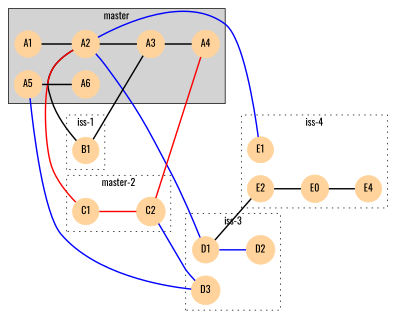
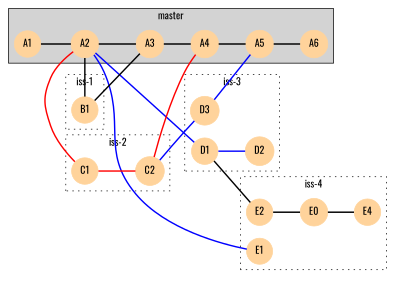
  digraph {
    fontname=Oswald
    rankdir=LR
    node [color=burlywood1 fontname=Oswald group=master shape=circle style=filled]
    edge [arrowhead=none fontname=Oswald penwidth=2 weight=5]
    A2 [height=0.5 width=0.5]
    A3 [height=0.5 width=0.5]
    A1 [height=0.5 width=0.5]
    A4 [height=0.5 width=0.5]
    A5 [height=0.5 width=0.5]
    A6 [height=0.5 width=0.5]
    B1 [group=iss1 height=0.5 width=0.5]
    C1 [group=iss2 height=0.5 width=0.5]
    C2 [group=iss2 height=0.5 width=0.5]
    D1 [group=iss3 height=0.5 width=0.5]
    D2 [group=iss3 height=0.5 width=0.5]
    D3 [group=iss3 height=0.5 width=0.5]
    E1 [group=iss4 height=0.5 width=0.5]
    E2 [group=iss4 height=0.5 width=0.5]
    n15 [group=iss4 height=0.5 label=E0 width=0.5]
    E4 [group=iss4 height=0.5 width=0.5]
    subgraph cluster_1 {
      bgcolor=lightgrey
      label=master
      A1
      A4
      A5
      A6
      subgraph sub_2 {
        bgcolor=lightgrey
        label=master
        A2
        A3
      }
    }
    subgraph cluster_3 {
      style=invis
      subgraph cluster_4 {
        label="iss-1"
        style=dotted
        B1
      }
      subgraph cluster_5 {
-       label="master-2"
+       label="iss-2"
        style=dotted
        C1
        C2
      }
      subgraph cluster_6 {
        label="iss-3"
        style=dotted
        D1
        D2
        D3
      }
      subgraph cluster_7 {
        label="iss-4"
        style=dotted
        E1
        E2
        n15
        E4
      }
    }
    A2 -> A3 [label="     "]
    A2 -> B1
    A2 -> C1 [color=red]
    A2 -> D1 [color=blue]
    A2 -> E1 [color=blue]
    A3 -> A4
    A1 -> A2
+   A4 -> A5
    A5 -> A6
    B1 -> A3
    C1 -> C2 [color=red]
    C2 -> A4 [color=red]
    C2 -> D3 [color=blue]
    D1 -> D2 [color=blue]
    D1 -> E2
    D3 -> A5 [color=blue]
    E2 -> n15
    n15 -> E4
  }
